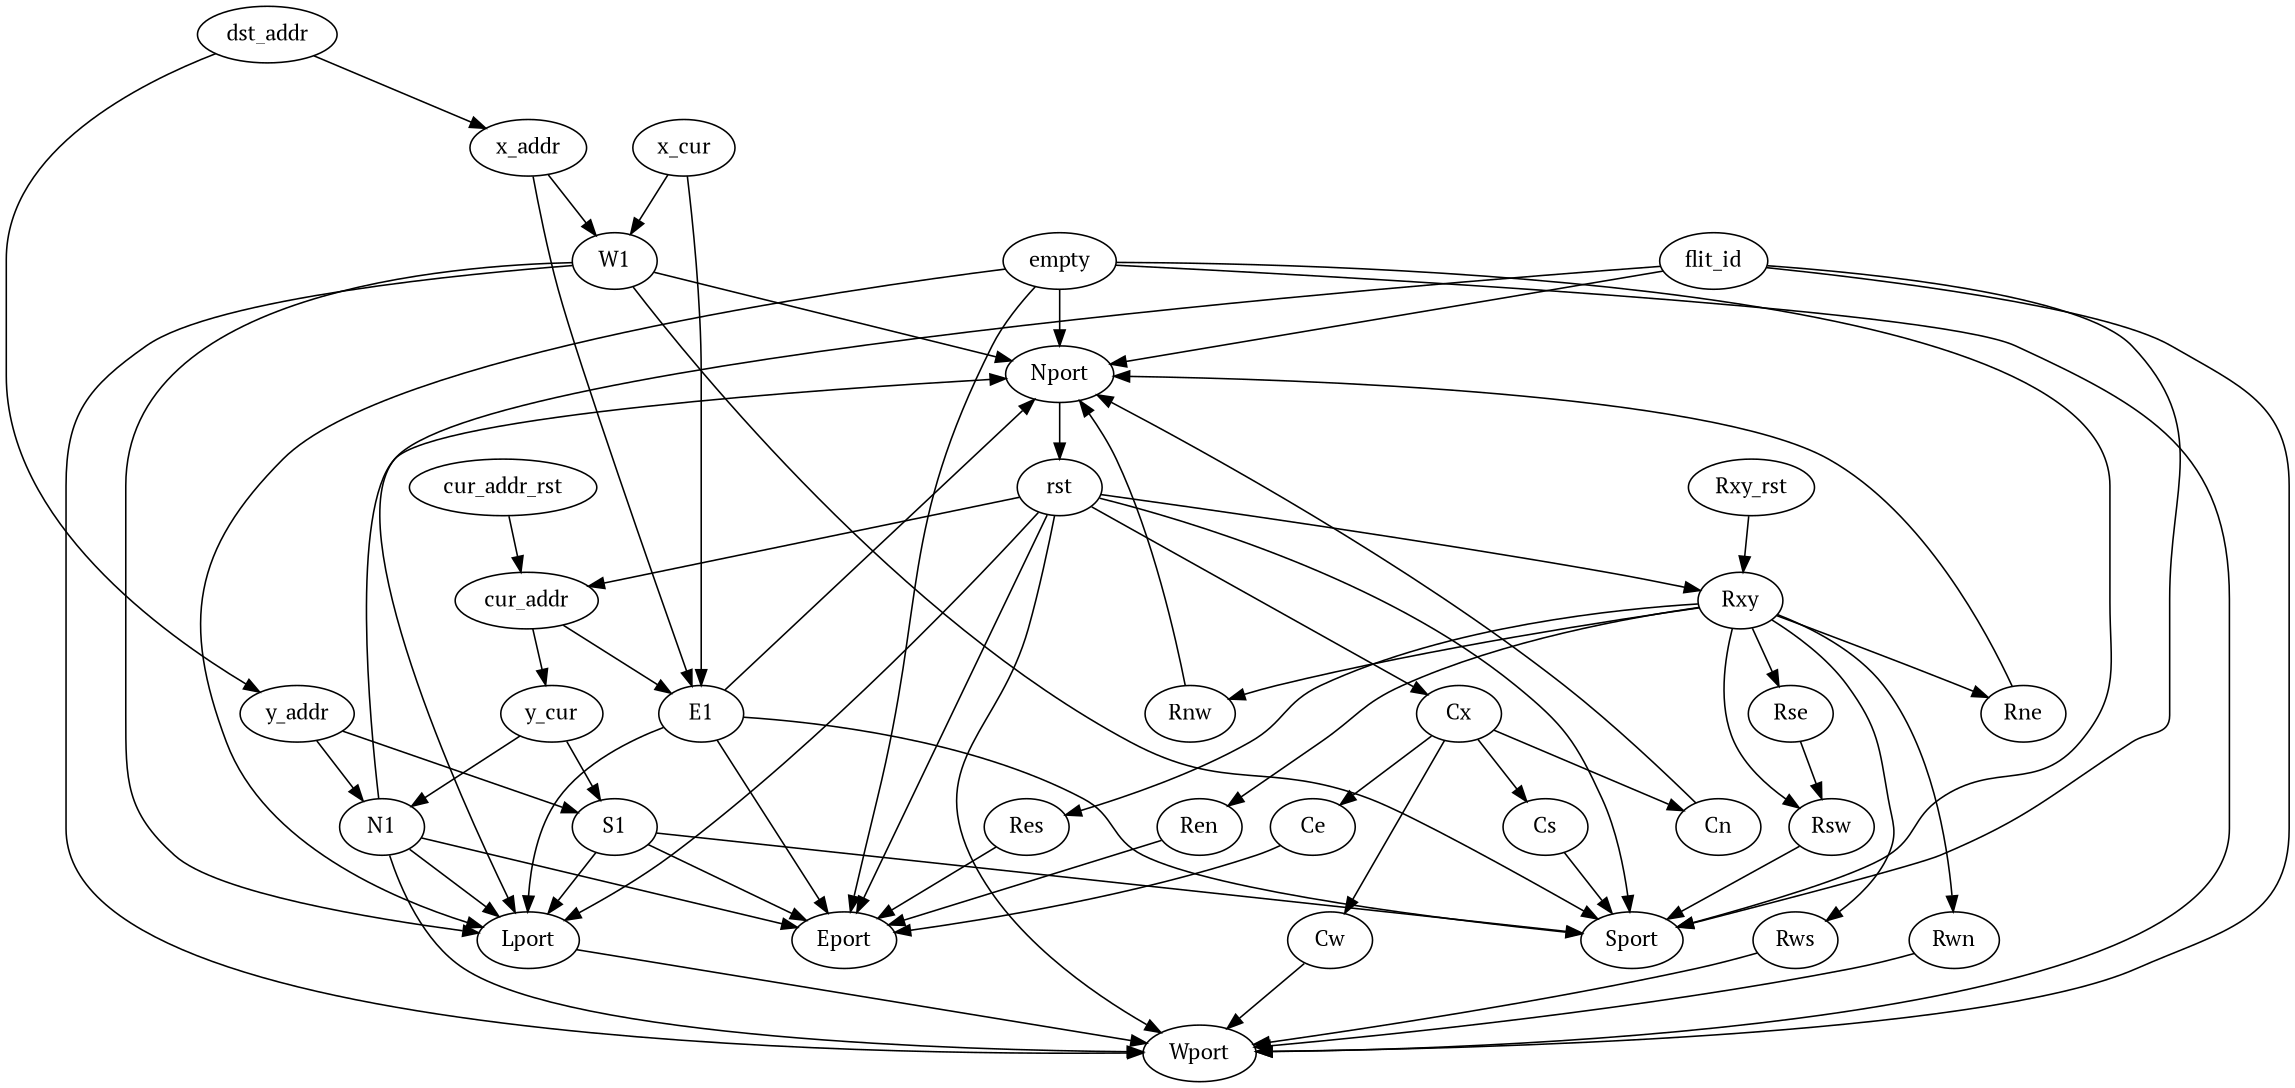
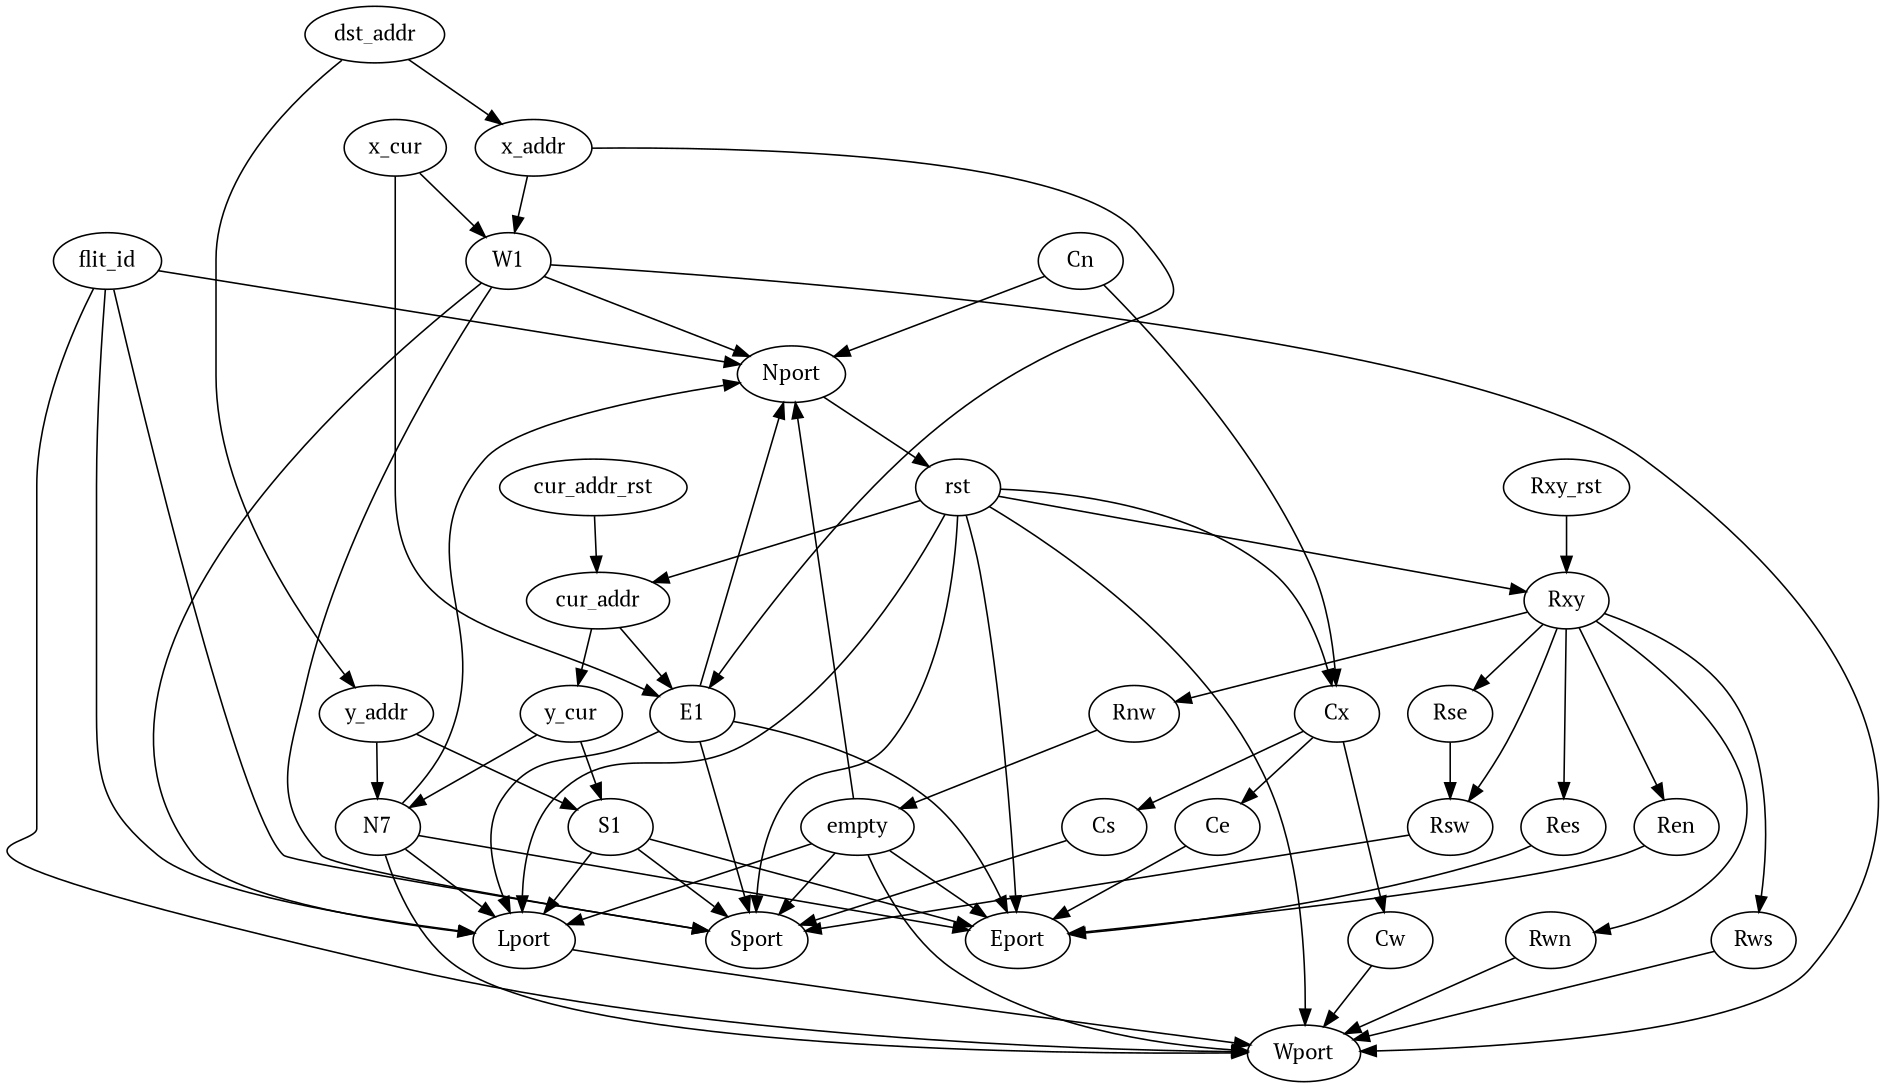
  strict digraph {
    fontname="PT Serif"
    node [fontname="PT Serif"]
    edge [fontname="PT Serif" weight=1.0]
    flit_id
    Nport
    Wport
    Lport
    Sport
    rst
    x_cur
    E1
    W1
    Eport
    cur_addr
    y_cur
    S1
-   N1
+   N1 [label=N7]
    Res
    cur_addr_rst
    Ren
-   Rne
    n19 [label=y_addr]
    Cx
    Cn
    Ce
    Cs
    Cw
    dst_addr
    n26 [label=x_addr]
    Rse
    Rsw
    Rxy_rst
    Rxy
    Rwn
    Rws
    Rnw
    empty
    flit_id -> Nport
    flit_id -> Wport
    flit_id -> Lport
    flit_id -> Sport
    Nport -> rst [weight=3.0]
    Lport -> Wport
    rst -> Wport [weight=2.0]
    rst -> Lport [weight=2.0]
    rst -> Sport [weight=2.0]
    rst -> Eport [weight=2.0]
    rst -> cur_addr
    rst -> Cx
    rst -> Rxy
    x_cur -> E1
    x_cur -> W1
    E1 -> Nport
    E1 -> Lport
    E1 -> Sport
    E1 -> Eport
    W1 -> Nport
    W1 -> Wport
    W1 -> Lport
    W1 -> Sport
    cur_addr -> E1
    cur_addr -> y_cur
    y_cur -> S1
    y_cur -> N1
    S1 -> Lport
    S1 -> Sport
    S1 -> Eport
    N1 -> Nport
    N1 -> Wport
    N1 -> Lport
    N1 -> Eport
    Res -> Eport
    cur_addr_rst -> cur_addr
    Ren -> Eport
-   Rne -> Nport
    n19 -> S1
    n19 -> N1
-   Cx -> Cn
+   Cn -> Cx
    Cx -> Ce
    Cx -> Cs
    Cx -> Cw
    Cn -> Nport
    Ce -> Eport
    Cs -> Sport
    Cw -> Wport
    dst_addr -> n19
    dst_addr -> n26
    n26 -> E1
    n26 -> W1
    Rse -> Rsw
    Rsw -> Sport
    Rxy_rst -> Rxy
    Rxy -> Res
    Rxy -> Ren
-   Rxy -> Rne
    Rxy -> Rse
    Rxy -> Rsw
    Rxy -> Rwn
    Rxy -> Rws
    Rxy -> Rnw
    Rwn -> Wport
    Rws -> Wport
-   Rnw -> Nport
+   Rnw -> empty
    empty -> Nport [weight=2.0]
    empty -> Wport
    empty -> Lport
    empty -> Sport
    empty -> Eport
  }
